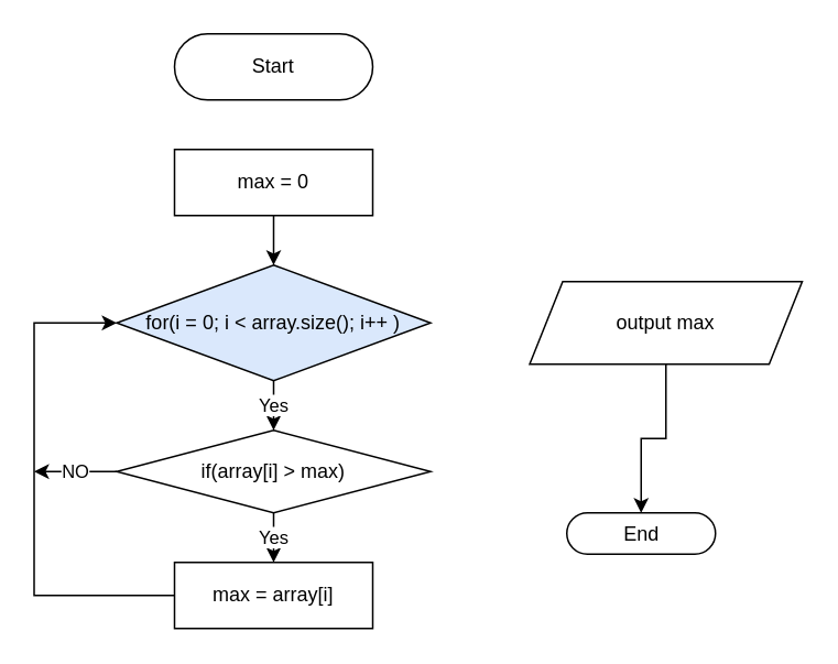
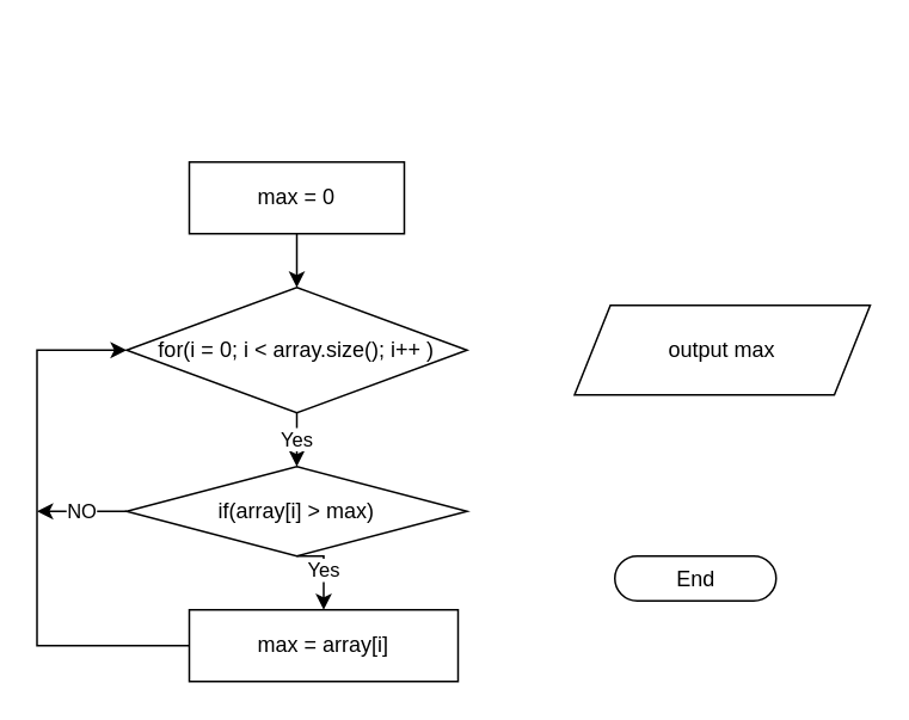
  <mxCell id="0" />
  <mxCell id="1" parent="0" />
- <mxCell id="2" value="Start" style="rounded=1;whiteSpace=wrap;html=1;arcSize=50;" vertex="1" parent="1"><mxGeometry x="105" y="20" width="120" height="40" as="geometry" /></mxCell>
  <mxCell id="3" value="End" style="rounded=1;whiteSpace=wrap;html=1;arcSize=50;" vertex="1" parent="1"><mxGeometry x="342.5" y="310" width="90" height="25" as="geometry" /></mxCell>
  <mxCell id="4" value="Yes" style="edgeStyle=orthogonalEdgeStyle;rounded=0;orthogonalLoop=1;jettySize=auto;html=1;exitX=0.5;exitY=1;exitDx=0;exitDy=0;entryX=0.5;entryY=0;entryDx=0;entryDy=0;" edge="1" parent="1" source="5" target="12"><mxGeometry relative="1" as="geometry" /></mxCell>
- <mxCell id="5" value="for(i = 0; i &amp;lt; array.size(); i++ )" style="rhombus;whiteSpace=wrap;html=1;fillColor=#dae8fc;" vertex="1" parent="1"><mxGeometry x="70" y="160" width="190" height="70" as="geometry" /></mxCell>
+ <mxCell id="5" value="for(i = 0; i &amp;lt; array.size(); i++ )" style="rhombus;whiteSpace=wrap;html=1;" vertex="1" parent="1"><mxGeometry x="70" y="160" width="190" height="70" as="geometry" /></mxCell>
  <mxCell id="6" style="edgeStyle=orthogonalEdgeStyle;rounded=0;orthogonalLoop=1;jettySize=auto;html=1;exitX=0.5;exitY=1;exitDx=0;exitDy=0;entryX=0.5;entryY=0;entryDx=0;entryDy=0;" edge="1" parent="1" source="7" target="5"><mxGeometry relative="1" as="geometry" /></mxCell>
  <mxCell id="7" value="max = 0" style="rounded=0;whiteSpace=wrap;html=1;" vertex="1" parent="1"><mxGeometry x="105" y="90" width="120" height="40" as="geometry" /></mxCell>
  <mxCell id="8" style="edgeStyle=orthogonalEdgeStyle;rounded=0;orthogonalLoop=1;jettySize=auto;html=1;entryX=0;entryY=0.5;entryDx=0;entryDy=0;" edge="1" parent="1" source="9" target="5"><mxGeometry relative="1" as="geometry"><Array as="points"><mxPoint x="20" y="360" /><mxPoint x="20" y="195" /></Array></mxGeometry></mxCell>
- <mxCell id="9" value="max = array[i]" style="rounded=0;whiteSpace=wrap;html=1;" vertex="1" parent="1"><mxGeometry x="105" y="340" width="120" height="40" as="geometry" /></mxCell>
+ <mxCell id="9" value="max = array[i]" style="rounded=0;whiteSpace=wrap;html=1;" vertex="1" parent="1"><mxGeometry x="105" y="340" width="150" height="40" as="geometry" /></mxCell>
  <mxCell id="10" value="Yes" style="edgeStyle=orthogonalEdgeStyle;rounded=0;orthogonalLoop=1;jettySize=auto;html=1;exitX=0.5;exitY=1;exitDx=0;exitDy=0;entryX=0.5;entryY=0;entryDx=0;entryDy=0;" edge="1" parent="1" source="12" target="9"><mxGeometry relative="1" as="geometry" /></mxCell>
  <mxCell id="11" value="NO" style="edgeStyle=orthogonalEdgeStyle;rounded=0;orthogonalLoop=1;jettySize=auto;html=1;exitX=0;exitY=0.5;exitDx=0;exitDy=0;" edge="1" parent="1" source="12"><mxGeometry relative="1" as="geometry"><mxPoint x="20" y="285" as="targetPoint" /><Array as="points"><mxPoint x="50" y="285" /><mxPoint x="50" y="285" /></Array></mxGeometry></mxCell>
  <mxCell id="12" value="if(array[i] &amp;gt; max)" style="rhombus;whiteSpace=wrap;html=1;" vertex="1" parent="1"><mxGeometry x="70" y="260" width="190" height="50" as="geometry" /></mxCell>
- <mxCell id="13" style="edgeStyle=orthogonalEdgeStyle;rounded=0;orthogonalLoop=1;jettySize=auto;html=1;entryX=0.5;entryY=0;entryDx=0;entryDy=0;" edge="1" parent="1" source="14" target="3"><mxGeometry relative="1" as="geometry" /></mxCell>
  <mxCell id="14" value="output max" style="shape=parallelogram;perimeter=parallelogramPerimeter;whiteSpace=wrap;html=1;fixedSize=1;" vertex="1" parent="1"><mxGeometry x="320" y="170" width="165" height="50" as="geometry" /></mxCell>
